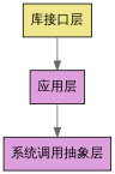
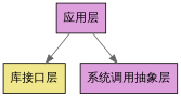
  digraph {
    fontname="Noto Serif"
    node [fillcolor=plum fontname="Noto Serif" shape=box style=filled]
    edge [color=gray40 fontname="Noto Serif"]
    "库接口层" [fillcolor=khaki]
    "应用层"
    "系统调用抽象层"
-   "库接口层" -> "应用层"
+   "应用层" -> "库接口层"
    "应用层" -> "系统调用抽象层"
  }
